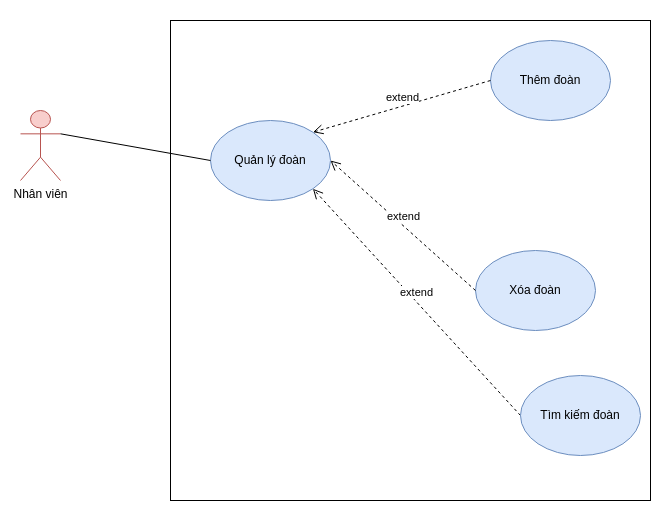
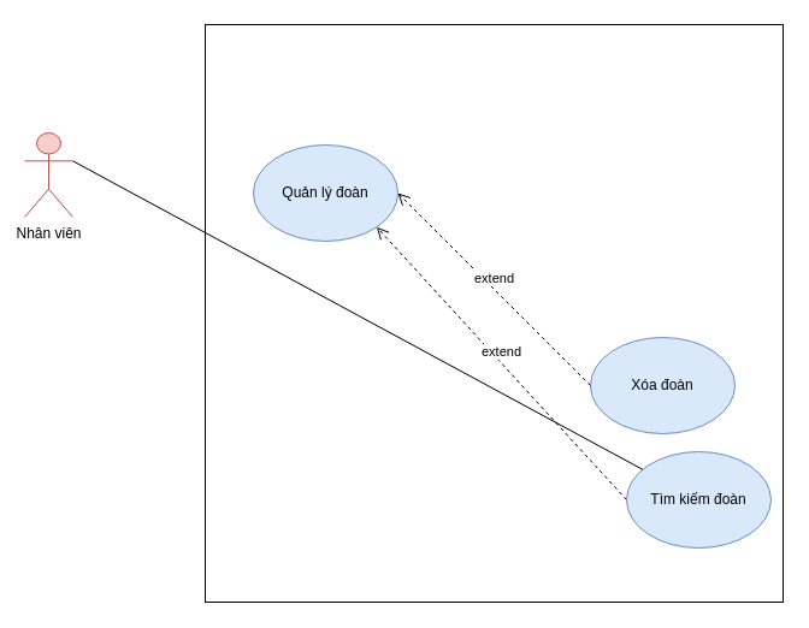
  <mxCell id="0" />
  <mxCell id="1" parent="0" />
  <mxCell id="2" value="" style="rounded=0;whiteSpace=wrap;html=1;" parent="1" vertex="1"><mxGeometry x="170" y="20" width="480" height="480" as="geometry" /></mxCell>
  <mxCell id="3" value="Nhân viên" style="shape=umlActor;verticalLabelPosition=bottom;verticalAlign=top;html=1;outlineConnect=0;fillColor=#f8cecc;strokeColor=#b85450;" parent="1" vertex="1"><mxGeometry x="20" y="110" width="40" height="70" as="geometry" /></mxCell>
  <mxCell id="4" value="Quản lý đoàn" style="ellipse;whiteSpace=wrap;html=1;fillColor=#dae8fc;strokeColor=#6c8ebf;" parent="1" vertex="1"><mxGeometry x="210" y="120" width="120" height="80" as="geometry" /></mxCell>
- <mxCell id="5" value="Thêm đoàn" style="ellipse;whiteSpace=wrap;html=1;fillColor=#dae8fc;strokeColor=#6c8ebf;" parent="1" vertex="1"><mxGeometry x="490" y="40" width="120" height="80" as="geometry" /></mxCell>
  <mxCell id="6" value="extend" style="html=1;verticalAlign=bottom;endArrow=open;dashed=1;endSize=8;exitX=0;exitY=0.5;exitDx=0;exitDy=0;entryX=1;entryY=1;entryDx=0;entryDy=0;" parent="1" source="8" target="4" edge="1"><mxGeometry relative="1" as="geometry"><mxPoint x="450" y="320" as="sourcePoint" /><mxPoint x="310" y="195" as="targetPoint" /></mxGeometry></mxCell>
- <mxCell id="7" value="Xóa đoàn" style="ellipse;whiteSpace=wrap;html=1;fillColor=#dae8fc;strokeColor=#6c8ebf;" parent="1" vertex="1"><mxGeometry x="475" y="250" width="120" height="80" as="geometry" /></mxCell>
+ <mxCell id="7" value="Xóa đoàn" style="ellipse;whiteSpace=wrap;html=1;fillColor=#dae8fc;strokeColor=#6c8ebf;" parent="1" vertex="1"><mxGeometry x="490" y="280" width="120" height="80" as="geometry" /></mxCell>
  <mxCell id="8" value="Tìm kiếm đoàn" style="ellipse;whiteSpace=wrap;html=1;fillColor=#dae8fc;strokeColor=#6c8ebf;" parent="1" vertex="1"><mxGeometry x="520" y="375" width="120" height="80" as="geometry" /></mxCell>
  <mxCell id="9" value="extend" style="html=1;verticalAlign=bottom;endArrow=open;dashed=1;endSize=8;exitX=0;exitY=0.5;exitDx=0;exitDy=0;entryX=1;entryY=0.5;entryDx=0;entryDy=0;" parent="1" source="7" target="4" edge="1"><mxGeometry relative="1" as="geometry"><mxPoint x="410" y="290" as="sourcePoint" /><mxPoint x="330" y="290" as="targetPoint" /></mxGeometry></mxCell>
- <mxCell id="10" value="extend" style="html=1;verticalAlign=bottom;endArrow=open;dashed=1;endSize=8;exitX=0;exitY=0.5;exitDx=0;exitDy=0;entryX=1;entryY=0;entryDx=0;entryDy=0;" parent="1" source="5" target="4" edge="1"><mxGeometry relative="1" as="geometry"><mxPoint x="410" y="170" as="sourcePoint" /><mxPoint x="330" y="170" as="targetPoint" /></mxGeometry></mxCell>
- <mxCell id="11" value="" style="endArrow=none;html=1;entryX=0;entryY=0.5;entryDx=0;entryDy=0;exitX=1;exitY=0.333;exitDx=0;exitDy=0;exitPerimeter=0;" parent="1" source="3" target="4" edge="1"><mxGeometry width="50" height="50" relative="1" as="geometry"><mxPoint x="130" y="210" as="sourcePoint" /><mxPoint x="180" y="160" as="targetPoint" /></mxGeometry></mxCell>
+ <mxCell id="11" value="" style="endArrow=none;html=1;exitX=1;exitY=0.333;exitDx=0;exitDy=0;exitPerimeter=0;" parent="1" source="3" target="8" edge="1"><mxGeometry width="50" height="50" relative="1" as="geometry"><mxPoint x="130" y="210" as="sourcePoint" /><mxPoint x="180" y="160" as="targetPoint" /></mxGeometry></mxCell>
